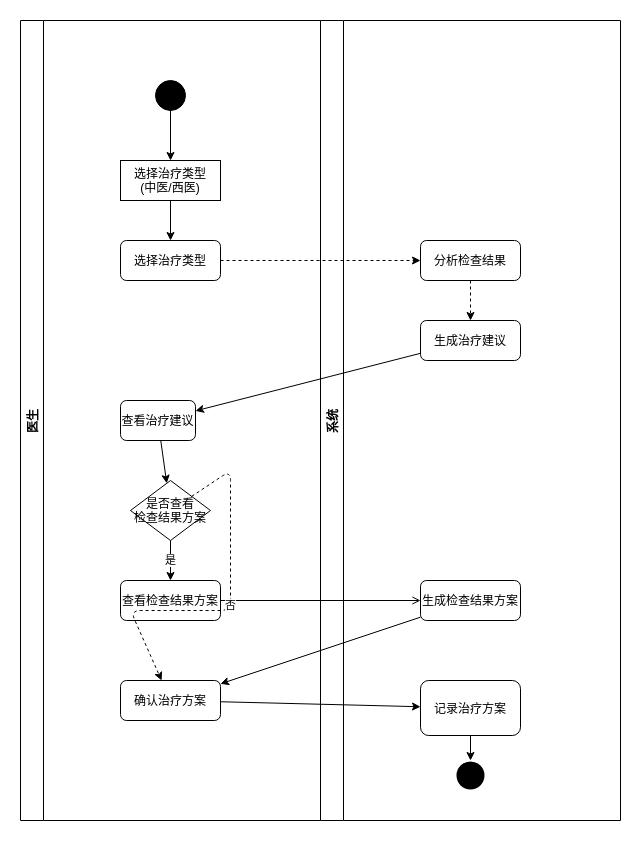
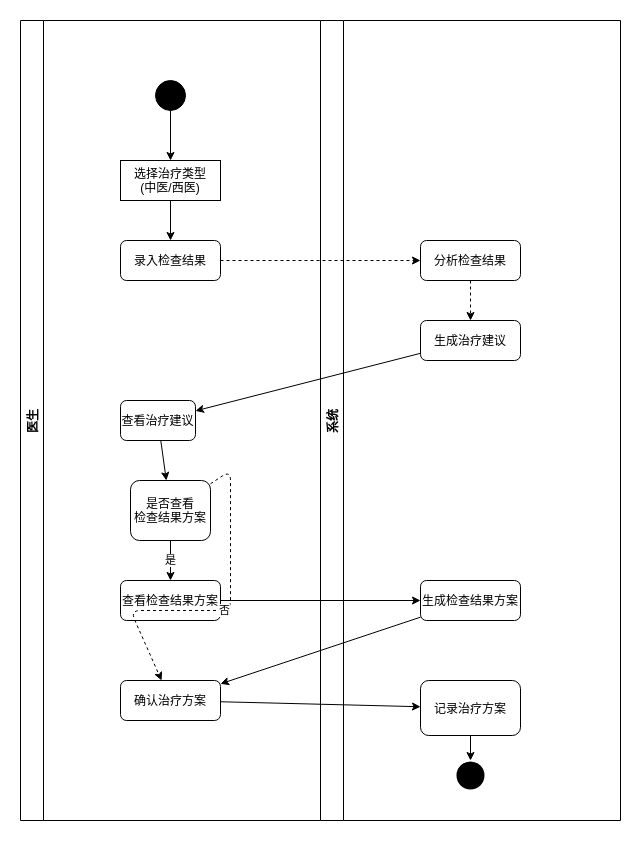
  <mxCell id="0" />
  <mxCell id="1" parent="0" />
  <mxCell id="2" value="医生" style="swimlane;horizontal=0;" vertex="1" parent="1"><mxGeometry x="20" y="20" width="300" height="800" as="geometry" /></mxCell>
  <mxCell id="3" value="系统" style="swimlane;horizontal=0;" vertex="1" parent="1"><mxGeometry x="320" y="20" width="300" height="800" as="geometry" /></mxCell>
  <mxCell id="4" value="" style="ellipse;fillColor=#000000;" vertex="1" parent="2"><mxGeometry x="135" y="60" width="30" height="30" as="geometry" /></mxCell>
  <mxCell id="5" value="选择治疗类型&#10;(中医/西医)" style="rounded=0;" vertex="1" parent="2"><mxGeometry x="100" y="140" width="100" height="40" as="geometry" /></mxCell>
- <mxCell id="6" value="选择治疗类型" style="rounded=1;" vertex="1" parent="2"><mxGeometry x="100" y="220" width="100" height="40" as="geometry" /></mxCell>
+ <mxCell id="6" value="录入检查结果" style="rounded=1;" vertex="1" parent="2"><mxGeometry x="100" y="220" width="100" height="40" as="geometry" /></mxCell>
  <mxCell id="7" value="查看治疗建议" style="rounded=1;" vertex="1" parent="2"><mxGeometry x="100" y="380" width="75" height="40" as="geometry" /></mxCell>
- <mxCell id="8" value="是否查看&#10;检查结果方案" style="rhombus;" vertex="1" parent="2"><mxGeometry x="110" y="460" width="80" height="60" as="geometry" /></mxCell>
+ <mxCell id="8" value="是否查看&#10;检查结果方案" style="rounded=1;" vertex="1" parent="2"><mxGeometry x="110" y="460" width="80" height="60" as="geometry" /></mxCell>
  <mxCell id="9" value="查看检查结果方案" style="rounded=1;" vertex="1" parent="2"><mxGeometry x="100" y="560" width="100" height="40" as="geometry" /></mxCell>
  <mxCell id="10" value="确认治疗方案" style="rounded=1;" vertex="1" parent="2"><mxGeometry x="100" y="660" width="100" height="40" as="geometry" /></mxCell>
  <mxCell id="11" value="分析检查结果" style="rounded=1;" vertex="1" parent="3"><mxGeometry x="100" y="220" width="100" height="40" as="geometry" /></mxCell>
  <mxCell id="12" value="生成治疗建议" style="rounded=1;" vertex="1" parent="3"><mxGeometry x="100" y="300" width="100" height="40" as="geometry" /></mxCell>
  <mxCell id="13" value="生成检查结果方案" style="rounded=1;" vertex="1" parent="3"><mxGeometry x="100" y="560" width="100" height="40" as="geometry" /></mxCell>
  <mxCell id="14" value="记录治疗方案" style="rounded=1;" vertex="1" parent="3"><mxGeometry x="100" y="660" width="100" height="55" as="geometry" /></mxCell>
  <mxCell id="15" value="" style="ellipse;fillColor=#000000;strokeColor=#ffffff;strokeWidth=2;" vertex="1" parent="3"><mxGeometry x="135" y="740" width="30" height="30" as="geometry" /></mxCell>
  <mxCell id="16" value="" style="endArrow=classic;html=1;" edge="1" parent="1" source="4" target="5"><mxGeometry relative="1" as="geometry" /></mxCell>
  <mxCell id="17" value="" style="endArrow=classic;html=1;" edge="1" parent="1" source="5" target="6"><mxGeometry relative="1" as="geometry" /></mxCell>
  <mxCell id="18" value="" style="endArrow=classic;html=1;dashed=1;" edge="1" parent="1" source="6" target="11"><mxGeometry relative="1" as="geometry" /></mxCell>
  <mxCell id="19" value="" style="endArrow=classic;html=1;dashed=1;" edge="1" parent="1" source="11" target="12"><mxGeometry relative="1" as="geometry" /></mxCell>
  <mxCell id="20" value="" style="endArrow=classic;html=1;" edge="1" parent="1" source="12" target="7"><mxGeometry relative="1" as="geometry" /></mxCell>
  <mxCell id="21" value="" style="endArrow=classic;html=1;" edge="1" parent="1" source="7" target="8"><mxGeometry relative="1" as="geometry" /></mxCell>
  <mxCell id="22" value="是" style="endArrow=classic;html=1;" edge="1" parent="1" source="8" target="9"><mxGeometry relative="1" as="geometry" /></mxCell>
- <mxCell id="23" value="" style="endArrow=open;html=1;" edge="1" parent="1" source="9" target="13"><mxGeometry relative="1" as="geometry" /></mxCell>
+ <mxCell id="23" value="" style="endArrow=classic;html=1;" edge="1" parent="1" source="9" target="13"><mxGeometry relative="1" as="geometry" /></mxCell>
  <mxCell id="24" value="" style="endArrow=classic;html=1;" edge="1" parent="1" source="13" target="10"><mxGeometry relative="1" as="geometry" /></mxCell>
  <mxCell id="25" value="否" style="endArrow=classic;html=1;dashed=1;" edge="1" parent="1" source="8" target="10"><mxGeometry relative="1" as="geometry"><Array as="points"><mxPoint x="230" y="470" /><mxPoint x="230" y="610" /><mxPoint x="130" y="610" /></Array></mxGeometry></mxCell>
  <mxCell id="26" value="" style="endArrow=classic;html=1;" edge="1" parent="1" source="10" target="14"><mxGeometry relative="1" as="geometry" /></mxCell>
  <mxCell id="27" value="" style="endArrow=classic;html=1;" edge="1" parent="1" source="14" target="15"><mxGeometry relative="1" as="geometry" /></mxCell>
